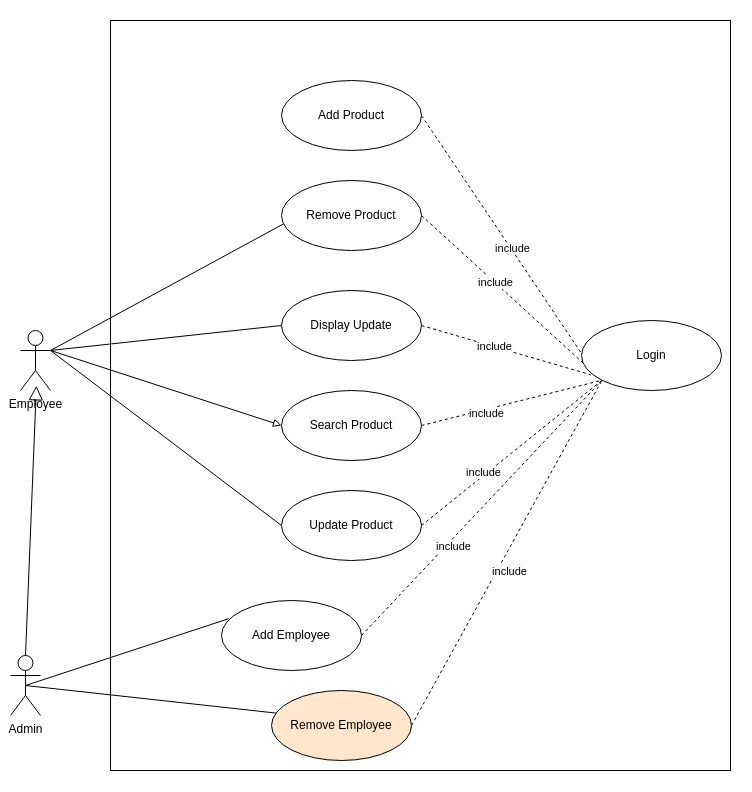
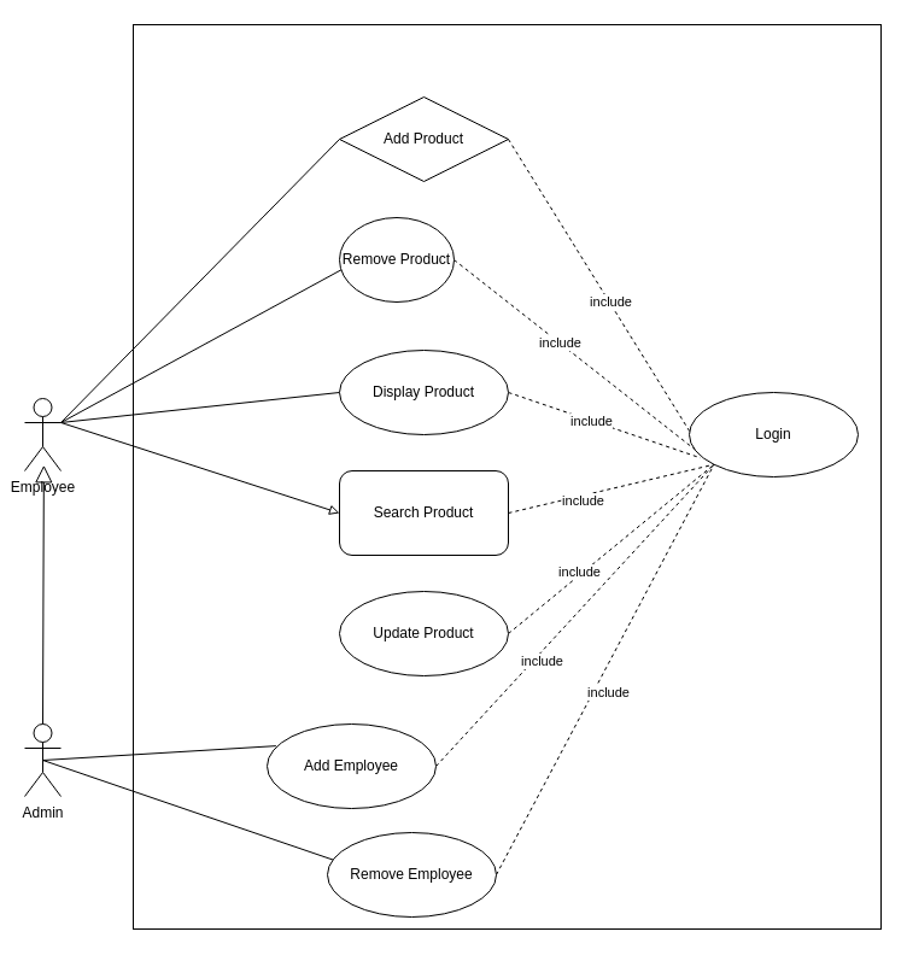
  <mxCell id="0" />
  <mxCell id="1" parent="0" />
+ <mxCell id="2" style="edgeStyle=none;rounded=0;orthogonalLoop=1;jettySize=auto;html=1;exitX=1;exitY=0.333;exitDx=0;exitDy=0;exitPerimeter=0;entryX=0;entryY=0.5;entryDx=0;entryDy=0;shadow=0;endArrow=none;endFill=0;strokeColor=#000000;strokeWidth=1;elbow=vertical;" parent="1" source="7" target="10" edge="1"><mxGeometry relative="1" as="geometry" /></mxCell>
  <mxCell id="3" style="edgeStyle=none;rounded=0;orthogonalLoop=1;jettySize=auto;html=1;exitX=1;exitY=0.333;exitDx=0;exitDy=0;exitPerimeter=0;entryX=0.017;entryY=0.617;entryDx=0;entryDy=0;entryPerimeter=0;shadow=0;endArrow=none;endFill=0;strokeColor=#000000;strokeWidth=1;elbow=vertical;" parent="1" source="7" target="13" edge="1"><mxGeometry relative="1" as="geometry" /></mxCell>
  <mxCell id="4" style="edgeStyle=none;rounded=0;orthogonalLoop=1;jettySize=auto;html=1;exitX=1;exitY=0.333;exitDx=0;exitDy=0;exitPerimeter=0;entryX=0;entryY=0.5;entryDx=0;entryDy=0;shadow=0;endArrow=none;endFill=0;strokeColor=#000000;strokeWidth=1;elbow=vertical;" parent="1" source="7" target="16" edge="1"><mxGeometry relative="1" as="geometry" /></mxCell>
  <mxCell id="5" style="edgeStyle=none;rounded=0;orthogonalLoop=1;jettySize=auto;html=1;exitX=1;exitY=0.333;exitDx=0;exitDy=0;exitPerimeter=0;entryX=0;entryY=0.5;entryDx=0;entryDy=0;shadow=0;endArrow=block;endFill=0;strokeColor=#000000;strokeWidth=1;elbow=vertical;" parent="1" source="7" target="22" edge="1"><mxGeometry relative="1" as="geometry" /></mxCell>
- <mxCell id="6" style="edgeStyle=none;rounded=0;orthogonalLoop=1;jettySize=auto;html=1;exitX=1;exitY=0.333;exitDx=0;exitDy=0;exitPerimeter=0;entryX=0;entryY=0.5;entryDx=0;entryDy=0;shadow=0;endArrow=none;endFill=0;strokeColor=#000000;strokeWidth=1;elbow=vertical;" parent="1" source="7" target="25" edge="1"><mxGeometry relative="1" as="geometry" /></mxCell>
  <mxCell id="7" value="Employee" style="shape=umlActor;verticalLabelPosition=bottom;verticalAlign=top;html=1;" parent="1" vertex="1"><mxGeometry x="20" y="330" width="30" height="60" as="geometry" /></mxCell>
  <mxCell id="8" style="edgeStyle=none;rounded=0;orthogonalLoop=1;jettySize=auto;html=1;exitX=1;exitY=0.5;exitDx=0;exitDy=0;entryX=0.066;entryY=0.667;entryDx=0;entryDy=0;entryPerimeter=0;shadow=0;endArrow=none;endFill=0;strokeColor=#000000;strokeWidth=1;elbow=vertical;dashed=1;" parent="1" source="10" target="33" edge="1"><mxGeometry relative="1" as="geometry" /></mxCell>
  <mxCell id="9" value="include" style="edgeLabel;html=1;align=center;verticalAlign=middle;resizable=0;points=[];" parent="8" vertex="1" connectable="0"><mxGeometry x="0.053" y="1" relative="1" as="geometry"><mxPoint as="offset" /></mxGeometry></mxCell>
- <mxCell id="10" value="Add Product" style="ellipse;whiteSpace=wrap;html=1;" parent="1" vertex="1"><mxGeometry x="281" y="80" width="140" height="70" as="geometry" /></mxCell>
+ <mxCell id="10" value="Add Product" style="rhombus;whiteSpace=wrap;html=1;" parent="1" vertex="1"><mxGeometry x="281" y="80" width="140" height="70" as="geometry" /></mxCell>
  <mxCell id="11" style="edgeStyle=none;rounded=0;orthogonalLoop=1;jettySize=auto;html=1;exitX=1;exitY=0.5;exitDx=0;exitDy=0;entryX=0;entryY=1;entryDx=0;entryDy=0;shadow=0;endArrow=none;endFill=0;strokeColor=#000000;strokeWidth=1;elbow=vertical;dashed=1;" parent="1" source="13" target="33" edge="1"><mxGeometry relative="1" as="geometry" /></mxCell>
  <mxCell id="12" value="include" style="edgeLabel;html=1;align=center;verticalAlign=middle;resizable=0;points=[];" parent="11" vertex="1" connectable="0"><mxGeometry x="-0.189" relative="1" as="geometry"><mxPoint as="offset" /></mxGeometry></mxCell>
- <mxCell id="13" value="Remove Product" style="ellipse;whiteSpace=wrap;html=1;" parent="1" vertex="1"><mxGeometry x="281" y="180" width="140" height="70" as="geometry" /></mxCell>
+ <mxCell id="13" value="Remove Product" style="ellipse;whiteSpace=wrap;html=1;" parent="1" vertex="1"><mxGeometry x="281" y="180" width="95" height="70" as="geometry" /></mxCell>
  <mxCell id="14" style="edgeStyle=none;rounded=0;orthogonalLoop=1;jettySize=auto;html=1;exitX=1;exitY=0.5;exitDx=0;exitDy=0;shadow=0;endArrow=none;endFill=0;strokeColor=#000000;strokeWidth=1;elbow=vertical;dashed=1;entryX=0.066;entryY=0.775;entryDx=0;entryDy=0;entryPerimeter=0;" parent="1" source="16" edge="1" target="33"><mxGeometry relative="1" as="geometry"><mxPoint x="601" y="380" as="targetPoint" /></mxGeometry></mxCell>
  <mxCell id="15" value="include" style="edgeLabel;html=1;align=center;verticalAlign=middle;resizable=0;points=[];" parent="14" vertex="1" connectable="0"><mxGeometry x="-0.146" relative="1" as="geometry"><mxPoint as="offset" /></mxGeometry></mxCell>
- <mxCell id="16" value="Display Update" style="ellipse;whiteSpace=wrap;html=1;" parent="1" vertex="1"><mxGeometry x="281" y="290" width="140" height="70" as="geometry" /></mxCell>
+ <mxCell id="16" value="Display Product" style="ellipse;whiteSpace=wrap;html=1;" parent="1" vertex="1"><mxGeometry x="281" y="290" width="140" height="70" as="geometry" /></mxCell>
  <mxCell id="17" style="edgeStyle=none;rounded=0;orthogonalLoop=1;jettySize=auto;html=1;exitX=0.5;exitY=0.5;exitDx=0;exitDy=0;exitPerimeter=0;entryX=0.053;entryY=0.259;entryDx=0;entryDy=0;entryPerimeter=0;shadow=0;endArrow=none;endFill=0;strokeColor=#000000;strokeWidth=1;elbow=vertical;" parent="1" source="19" target="28" edge="1"><mxGeometry relative="1" as="geometry" /></mxCell>
  <mxCell id="18" style="edgeStyle=none;rounded=0;orthogonalLoop=1;jettySize=auto;html=1;exitX=0.5;exitY=0.5;exitDx=0;exitDy=0;exitPerimeter=0;entryX=0.034;entryY=0.323;entryDx=0;entryDy=0;entryPerimeter=0;shadow=0;endArrow=none;endFill=0;strokeColor=#000000;strokeWidth=1;elbow=vertical;" parent="1" source="19" target="31" edge="1"><mxGeometry relative="1" as="geometry" /></mxCell>
- <mxCell id="19" value="Admin" style="shape=umlActor;verticalLabelPosition=bottom;verticalAlign=top;html=1;" parent="1" vertex="1"><mxGeometry x="10" y="655" width="30" height="60" as="geometry" /></mxCell>
+ <mxCell id="19" value="Admin" style="shape=umlActor;verticalLabelPosition=bottom;verticalAlign=top;html=1;" parent="1" vertex="1"><mxGeometry x="20" y="600" width="30" height="60" as="geometry" /></mxCell>
  <mxCell id="20" style="edgeStyle=none;rounded=0;orthogonalLoop=1;jettySize=auto;html=1;exitX=1;exitY=0.5;exitDx=0;exitDy=0;entryX=0;entryY=1;entryDx=0;entryDy=0;shadow=0;endArrow=none;endFill=0;strokeColor=#000000;strokeWidth=1;elbow=vertical;dashed=1;" parent="1" source="22" target="33" edge="1"><mxGeometry relative="1" as="geometry" /></mxCell>
  <mxCell id="21" value="include" style="edgeLabel;html=1;align=center;verticalAlign=middle;resizable=0;points=[];" parent="20" vertex="1" connectable="0"><mxGeometry x="-0.287" y="-4" relative="1" as="geometry"><mxPoint as="offset" /></mxGeometry></mxCell>
- <mxCell id="22" value="Search Product" style="ellipse;whiteSpace=wrap;html=1;" parent="1" vertex="1"><mxGeometry x="281" y="390" width="140" height="70" as="geometry" /></mxCell>
+ <mxCell id="22" value="Search Product" style="whiteSpace=wrap;html=1;rounded=1;" parent="1" vertex="1"><mxGeometry x="281" y="390" width="140" height="70" as="geometry" /></mxCell>
  <mxCell id="23" style="edgeStyle=none;rounded=0;orthogonalLoop=1;jettySize=auto;html=1;exitX=1;exitY=0.5;exitDx=0;exitDy=0;entryX=0;entryY=1;entryDx=0;entryDy=0;shadow=0;endArrow=none;endFill=0;strokeColor=#000000;strokeWidth=1;elbow=vertical;dashed=1;" parent="1" source="25" target="33" edge="1"><mxGeometry relative="1" as="geometry" /></mxCell>
  <mxCell id="24" value="include" style="edgeLabel;html=1;align=center;verticalAlign=middle;resizable=0;points=[];" parent="23" vertex="1" connectable="0"><mxGeometry x="-0.297" y="3" relative="1" as="geometry"><mxPoint as="offset" /></mxGeometry></mxCell>
  <mxCell id="25" value="Update Product" style="ellipse;whiteSpace=wrap;html=1;" parent="1" vertex="1"><mxGeometry x="281" y="490" width="140" height="70" as="geometry" /></mxCell>
  <mxCell id="26" style="edgeStyle=none;rounded=0;orthogonalLoop=1;jettySize=auto;html=1;exitX=1;exitY=0.5;exitDx=0;exitDy=0;entryX=0;entryY=1;entryDx=0;entryDy=0;shadow=0;endArrow=none;endFill=0;strokeColor=#000000;strokeWidth=1;elbow=vertical;dashed=1;" parent="1" source="28" target="33" edge="1"><mxGeometry relative="1" as="geometry" /></mxCell>
  <mxCell id="27" value="include" style="edgeLabel;html=1;align=center;verticalAlign=middle;resizable=0;points=[];" parent="26" vertex="1" connectable="0"><mxGeometry x="-0.271" y="-5" relative="1" as="geometry"><mxPoint as="offset" /></mxGeometry></mxCell>
  <mxCell id="28" value="Add Employee" style="ellipse;whiteSpace=wrap;html=1;" parent="1" vertex="1"><mxGeometry x="221" y="600" width="140" height="70" as="geometry" /></mxCell>
  <mxCell id="29" style="edgeStyle=none;rounded=0;orthogonalLoop=1;jettySize=auto;html=1;exitX=1;exitY=0.5;exitDx=0;exitDy=0;entryX=0;entryY=1;entryDx=0;entryDy=0;shadow=0;endArrow=none;endFill=0;strokeColor=#000000;strokeWidth=1;elbow=vertical;dashed=1;" parent="1" source="31" target="33" edge="1"><mxGeometry relative="1" as="geometry" /></mxCell>
  <mxCell id="30" value="include" style="edgeLabel;html=1;align=center;verticalAlign=middle;resizable=0;points=[];" parent="29" vertex="1" connectable="0"><mxGeometry x="-0.074" y="-10" relative="1" as="geometry"><mxPoint y="1" as="offset" /></mxGeometry></mxCell>
- <mxCell id="31" value="Remove Employee" style="ellipse;whiteSpace=wrap;html=1;fillColor=#ffe6cc;" parent="1" vertex="1"><mxGeometry x="271" y="690" width="140" height="70" as="geometry" /></mxCell>
+ <mxCell id="31" value="Remove Employee" style="ellipse;whiteSpace=wrap;html=1;" parent="1" vertex="1"><mxGeometry x="271" y="690" width="140" height="70" as="geometry" /></mxCell>
  <mxCell id="32" value="" style="endArrow=block;endFill=0;endSize=12;html=1;rounded=0;entryX=0.53;entryY=0.922;entryDx=0;entryDy=0;entryPerimeter=0;exitX=0.5;exitY=0;exitDx=0;exitDy=0;exitPerimeter=0;" parent="1" source="19" target="7" edge="1"><mxGeometry width="160" relative="1" as="geometry"><mxPoint x="35.33" y="440" as="sourcePoint" /><mxPoint x="35.33" y="280" as="targetPoint" /></mxGeometry></mxCell>
- <mxCell id="33" value="Login" style="ellipse;whiteSpace=wrap;html=1;" parent="1" vertex="1"><mxGeometry x="581" y="320" width="140" height="70" as="geometry" /></mxCell>
+ <mxCell id="33" value="Login" style="ellipse;whiteSpace=wrap;html=1;" parent="1" vertex="1"><mxGeometry x="571" y="325" width="140" height="70" as="geometry" /></mxCell>
  <mxCell id="34" value="" style="html=1;fillColor=none;strokeColor=default;" parent="1" vertex="1"><mxGeometry x="110" y="20" width="620" height="750" as="geometry" /></mxCell>
